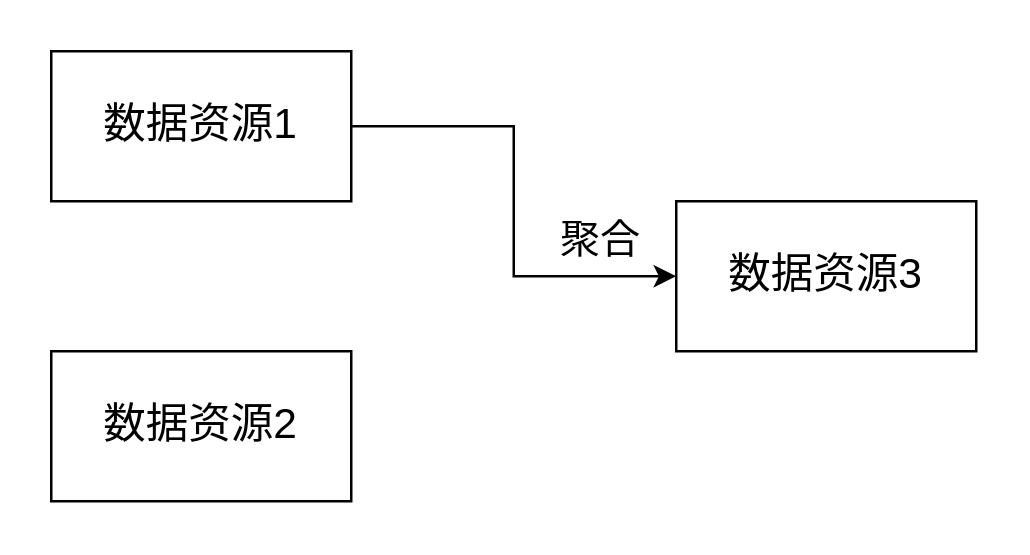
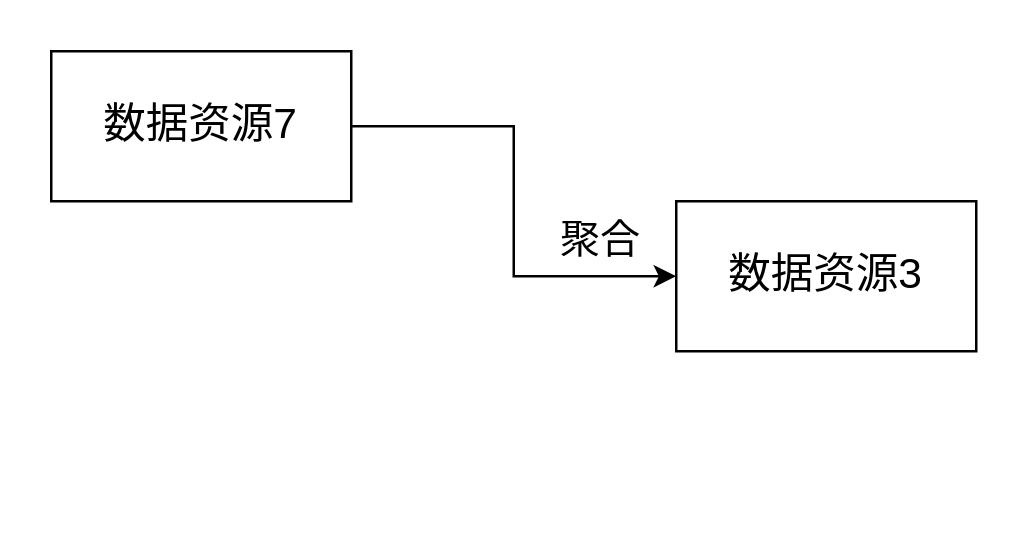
  <mxCell id="0" />
  <mxCell id="1" parent="0" />
  <mxCell id="2" style="edgeStyle=orthogonalEdgeStyle;rounded=0;orthogonalLoop=1;jettySize=auto;html=1;exitX=1;exitY=0.5;exitDx=0;exitDy=0;entryX=0;entryY=0.5;entryDx=0;entryDy=0;" edge="1" parent="1" source="3" target="5"><mxGeometry relative="1" as="geometry" /></mxCell>
- <mxCell id="3" value="&lt;font style=&quot;font-size: 17px;&quot;&gt;数据资源1&lt;/font&gt;" style="rounded=0;whiteSpace=wrap;html=1;" vertex="1" parent="1"><mxGeometry x="20" y="20" width="120" height="60" as="geometry" /></mxCell>
- <mxCell id="4" value="&lt;font style=&quot;font-size: 17px;&quot;&gt;数据资源2&lt;/font&gt;" style="rounded=0;whiteSpace=wrap;html=1;" vertex="1" parent="1"><mxGeometry x="20" y="140" width="120" height="60" as="geometry" /></mxCell>
+ <mxCell id="3" value="&lt;font style=&quot;font-size: 17px;&quot;&gt;数据资源7&lt;/font&gt;" style="rounded=0;whiteSpace=wrap;html=1;" vertex="1" parent="1"><mxGeometry x="20" y="20" width="120" height="60" as="geometry" /></mxCell>
  <mxCell id="5" value="&lt;font style=&quot;font-size: 17px;&quot;&gt;数据资源3&lt;/font&gt;" style="rounded=0;whiteSpace=wrap;html=1;" vertex="1" parent="1"><mxGeometry x="270" y="80" width="120" height="60" as="geometry" /></mxCell>
  <mxCell id="6" value="&lt;font style=&quot;font-size: 16px;&quot;&gt;聚合&lt;/font&gt;" style="text;html=1;strokeColor=none;fillColor=none;align=center;verticalAlign=middle;whiteSpace=wrap;rounded=0;" vertex="1" parent="1"><mxGeometry x="210" y="80" width="60" height="30" as="geometry" /></mxCell>
